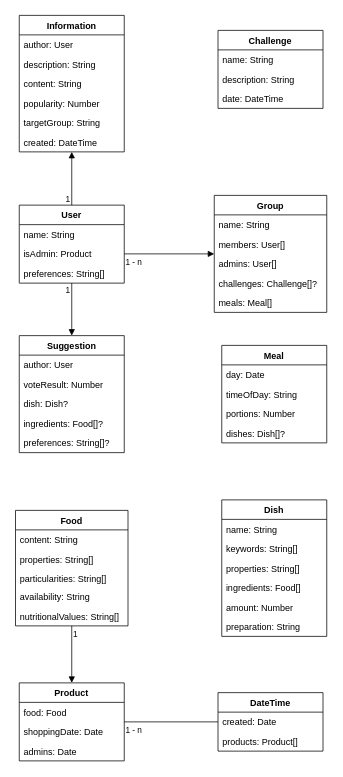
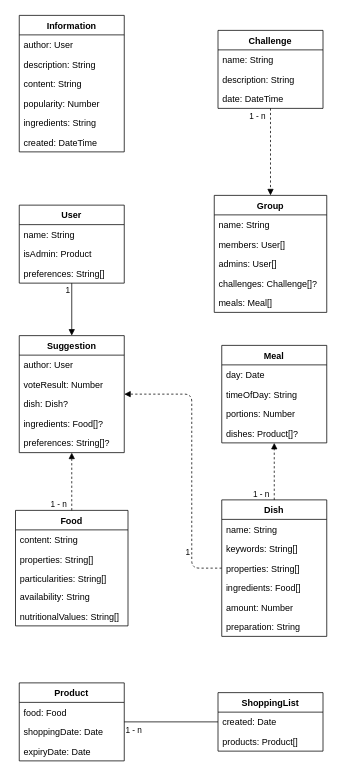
  <mxCell id="0" />
  <mxCell id="1" parent="0" />
  <mxCell id="2" value="Group" style="swimlane;fontStyle=1;childLayout=stackLayout;horizontal=1;startSize=26;fillColor=none;horizontalStack=0;resizeParent=1;resizeParentMax=0;resizeLast=0;collapsible=1;marginBottom=0;fontSize=12;align=center;" vertex="1" parent="1"><mxGeometry x="285" y="260" width="150" height="156" as="geometry" /></mxCell>
  <mxCell id="3" value="name: String" style="text;strokeColor=none;fillColor=none;align=left;verticalAlign=top;spacingLeft=4;spacingRight=4;overflow=hidden;rotatable=0;points=[[0,0.5],[1,0.5]];portConstraint=eastwest;" vertex="1" parent="2"><mxGeometry y="26" width="150" height="26" as="geometry" /></mxCell>
  <mxCell id="4" value="members: User[]" style="text;strokeColor=none;fillColor=none;align=left;verticalAlign=top;spacingLeft=4;spacingRight=4;overflow=hidden;rotatable=0;points=[[0,0.5],[1,0.5]];portConstraint=eastwest;fontSize=12;" vertex="1" parent="2"><mxGeometry y="52" width="150" height="26" as="geometry" /></mxCell>
  <mxCell id="5" value="admins: User[]" style="text;strokeColor=none;fillColor=none;align=left;verticalAlign=top;spacingLeft=4;spacingRight=4;overflow=hidden;rotatable=0;points=[[0,0.5],[1,0.5]];portConstraint=eastwest;" vertex="1" parent="2"><mxGeometry y="78" width="150" height="26" as="geometry" /></mxCell>
  <mxCell id="6" value="challenges: Challenge[]?" style="text;strokeColor=none;fillColor=none;align=left;verticalAlign=top;spacingLeft=4;spacingRight=4;overflow=hidden;rotatable=0;points=[[0,0.5],[1,0.5]];portConstraint=eastwest;fontSize=12;" vertex="1" parent="2"><mxGeometry y="104" width="150" height="26" as="geometry" /></mxCell>
  <mxCell id="7" value="meals: Meal[]" style="text;strokeColor=none;fillColor=none;align=left;verticalAlign=top;spacingLeft=4;spacingRight=4;overflow=hidden;rotatable=0;points=[[0,0.5],[1,0.5]];portConstraint=eastwest;" vertex="1" parent="2"><mxGeometry y="130" width="150" height="26" as="geometry" /></mxCell>
  <mxCell id="8" value="User" style="swimlane;fontStyle=1;childLayout=stackLayout;horizontal=1;startSize=26;fillColor=none;horizontalStack=0;resizeParent=1;resizeParentMax=0;resizeLast=0;collapsible=1;marginBottom=0;fontSize=12;align=center;" vertex="1" parent="1"><mxGeometry x="25" y="273" width="140" height="104" as="geometry" /></mxCell>
  <mxCell id="9" value="name: String" style="text;strokeColor=none;fillColor=none;align=left;verticalAlign=top;spacingLeft=4;spacingRight=4;overflow=hidden;rotatable=0;points=[[0,0.5],[1,0.5]];portConstraint=eastwest;" vertex="1" parent="8"><mxGeometry y="26" width="140" height="26" as="geometry" /></mxCell>
  <mxCell id="10" value="isAdmin: Product" style="text;strokeColor=none;fillColor=none;align=left;verticalAlign=top;spacingLeft=4;spacingRight=4;overflow=hidden;rotatable=0;points=[[0,0.5],[1,0.5]];portConstraint=eastwest;fontSize=12;" vertex="1" parent="8"><mxGeometry y="52" width="140" height="26" as="geometry" /></mxCell>
  <mxCell id="11" value="preferences: String[]" style="text;strokeColor=none;fillColor=none;align=left;verticalAlign=top;spacingLeft=4;spacingRight=4;overflow=hidden;rotatable=0;points=[[0,0.5],[1,0.5]];portConstraint=eastwest;" vertex="1" parent="8"><mxGeometry y="78" width="140" height="26" as="geometry" /></mxCell>
  <mxCell id="12" value="Information" style="swimlane;fontStyle=1;childLayout=stackLayout;horizontal=1;startSize=26;fillColor=none;horizontalStack=0;resizeParent=1;resizeParentMax=0;resizeLast=0;collapsible=1;marginBottom=0;fontSize=12;align=center;" vertex="1" parent="1"><mxGeometry x="25" y="20" width="140" height="182" as="geometry" /></mxCell>
  <mxCell id="13" value="author: User" style="text;strokeColor=none;fillColor=none;align=left;verticalAlign=top;spacingLeft=4;spacingRight=4;overflow=hidden;rotatable=0;points=[[0,0.5],[1,0.5]];portConstraint=eastwest;" vertex="1" parent="12"><mxGeometry y="26" width="140" height="26" as="geometry" /></mxCell>
  <mxCell id="14" value="description: String" style="text;strokeColor=none;fillColor=none;align=left;verticalAlign=top;spacingLeft=4;spacingRight=4;overflow=hidden;rotatable=0;points=[[0,0.5],[1,0.5]];portConstraint=eastwest;fontSize=12;" vertex="1" parent="12"><mxGeometry y="52" width="140" height="26" as="geometry" /></mxCell>
  <mxCell id="15" value="content: String" style="text;strokeColor=none;fillColor=none;align=left;verticalAlign=top;spacingLeft=4;spacingRight=4;overflow=hidden;rotatable=0;points=[[0,0.5],[1,0.5]];portConstraint=eastwest;" vertex="1" parent="12"><mxGeometry y="78" width="140" height="26" as="geometry" /></mxCell>
  <mxCell id="16" value="popularity: Number" style="text;strokeColor=none;fillColor=none;align=left;verticalAlign=top;spacingLeft=4;spacingRight=4;overflow=hidden;rotatable=0;points=[[0,0.5],[1,0.5]];portConstraint=eastwest;" vertex="1" parent="12"><mxGeometry y="104" width="140" height="26" as="geometry" /></mxCell>
- <mxCell id="17" value="targetGroup: String" style="text;strokeColor=none;fillColor=none;align=left;verticalAlign=top;spacingLeft=4;spacingRight=4;overflow=hidden;rotatable=0;points=[[0,0.5],[1,0.5]];portConstraint=eastwest;fontSize=12;" vertex="1" parent="12"><mxGeometry y="130" width="140" height="26" as="geometry" /></mxCell>
+ <mxCell id="17" value="ingredients: String" style="text;strokeColor=none;fillColor=none;align=left;verticalAlign=top;spacingLeft=4;spacingRight=4;overflow=hidden;rotatable=0;points=[[0,0.5],[1,0.5]];portConstraint=eastwest;fontSize=12;" vertex="1" parent="12"><mxGeometry y="130" width="140" height="26" as="geometry" /></mxCell>
  <mxCell id="18" value="created: DateTime" style="text;strokeColor=none;fillColor=none;align=left;verticalAlign=top;spacingLeft=4;spacingRight=4;overflow=hidden;rotatable=0;points=[[0,0.5],[1,0.5]];portConstraint=eastwest;fontSize=12;" vertex="1" parent="12"><mxGeometry y="156" width="140" height="26" as="geometry" /></mxCell>
  <mxCell id="19" value="Suggestion" style="swimlane;fontStyle=1;childLayout=stackLayout;horizontal=1;startSize=26;fillColor=none;horizontalStack=0;resizeParent=1;resizeParentMax=0;resizeLast=0;collapsible=1;marginBottom=0;fontSize=12;align=center;" vertex="1" parent="1"><mxGeometry x="25" y="447" width="140" height="156" as="geometry" /></mxCell>
  <mxCell id="20" value="author: User" style="text;strokeColor=none;fillColor=none;align=left;verticalAlign=top;spacingLeft=4;spacingRight=4;overflow=hidden;rotatable=0;points=[[0,0.5],[1,0.5]];portConstraint=eastwest;" vertex="1" parent="19"><mxGeometry y="26" width="140" height="26" as="geometry" /></mxCell>
  <mxCell id="21" value="voteResult: Number" style="text;strokeColor=none;fillColor=none;align=left;verticalAlign=top;spacingLeft=4;spacingRight=4;overflow=hidden;rotatable=0;points=[[0,0.5],[1,0.5]];portConstraint=eastwest;fontSize=12;" vertex="1" parent="19"><mxGeometry y="52" width="140" height="26" as="geometry" /></mxCell>
  <mxCell id="22" value="dish: Dish?" style="text;strokeColor=none;fillColor=none;align=left;verticalAlign=top;spacingLeft=4;spacingRight=4;overflow=hidden;rotatable=0;points=[[0,0.5],[1,0.5]];portConstraint=eastwest;" vertex="1" parent="19"><mxGeometry y="78" width="140" height="26" as="geometry" /></mxCell>
  <mxCell id="23" value="ingredients: Food[]?" style="text;strokeColor=none;fillColor=none;align=left;verticalAlign=top;spacingLeft=4;spacingRight=4;overflow=hidden;rotatable=0;points=[[0,0.5],[1,0.5]];portConstraint=eastwest;fontSize=12;" vertex="1" parent="19"><mxGeometry y="104" width="140" height="26" as="geometry" /></mxCell>
  <mxCell id="24" value="preferences: String[]?" style="text;strokeColor=none;fillColor=none;align=left;verticalAlign=top;spacingLeft=4;spacingRight=4;overflow=hidden;rotatable=0;points=[[0,0.5],[1,0.5]];portConstraint=eastwest;fontSize=12;" vertex="1" parent="19"><mxGeometry y="130" width="140" height="26" as="geometry" /></mxCell>
  <mxCell id="25" value="Meal" style="swimlane;fontStyle=1;childLayout=stackLayout;horizontal=1;startSize=26;fillColor=none;horizontalStack=0;resizeParent=1;resizeParentMax=0;resizeLast=0;collapsible=1;marginBottom=0;fontSize=12;align=center;" vertex="1" parent="1"><mxGeometry x="295" y="460" width="140" height="130" as="geometry" /></mxCell>
  <mxCell id="26" value="day: Date" style="text;strokeColor=none;fillColor=none;align=left;verticalAlign=top;spacingLeft=4;spacingRight=4;overflow=hidden;rotatable=0;points=[[0,0.5],[1,0.5]];portConstraint=eastwest;" vertex="1" parent="25"><mxGeometry y="26" width="140" height="26" as="geometry" /></mxCell>
  <mxCell id="27" value="timeOfDay: String" style="text;strokeColor=none;fillColor=none;align=left;verticalAlign=top;spacingLeft=4;spacingRight=4;overflow=hidden;rotatable=0;points=[[0,0.5],[1,0.5]];portConstraint=eastwest;fontSize=12;" vertex="1" parent="25"><mxGeometry y="52" width="140" height="26" as="geometry" /></mxCell>
  <mxCell id="28" value="portions: Number" style="text;strokeColor=none;fillColor=none;align=left;verticalAlign=top;spacingLeft=4;spacingRight=4;overflow=hidden;rotatable=0;points=[[0,0.5],[1,0.5]];portConstraint=eastwest;" vertex="1" parent="25"><mxGeometry y="78" width="140" height="26" as="geometry" /></mxCell>
- <mxCell id="29" value="dishes: Dish[]?" style="text;strokeColor=none;fillColor=none;align=left;verticalAlign=top;spacingLeft=4;spacingRight=4;overflow=hidden;rotatable=0;points=[[0,0.5],[1,0.5]];portConstraint=eastwest;fontSize=12;" vertex="1" parent="25"><mxGeometry y="104" width="140" height="26" as="geometry" /></mxCell>
+ <mxCell id="29" value="dishes: Product[]?" style="text;strokeColor=none;fillColor=none;align=left;verticalAlign=top;spacingLeft=4;spacingRight=4;overflow=hidden;rotatable=0;points=[[0,0.5],[1,0.5]];portConstraint=eastwest;fontSize=12;" vertex="1" parent="25"><mxGeometry y="104" width="140" height="26" as="geometry" /></mxCell>
  <mxCell id="30" value="Food" style="swimlane;fontStyle=1;childLayout=stackLayout;horizontal=1;startSize=26;fillColor=none;horizontalStack=0;resizeParent=1;resizeParentMax=0;resizeLast=0;collapsible=1;marginBottom=0;fontSize=12;align=center;" vertex="1" parent="1"><mxGeometry x="20" y="680" width="150" height="154" as="geometry" /></mxCell>
  <mxCell id="31" value="content: String" style="text;strokeColor=none;fillColor=none;align=left;verticalAlign=top;spacingLeft=4;spacingRight=4;overflow=hidden;rotatable=0;points=[[0,0.5],[1,0.5]];portConstraint=eastwest;" vertex="1" parent="30"><mxGeometry y="26" width="150" height="26" as="geometry" /></mxCell>
  <mxCell id="32" value="properties: String[]" style="text;strokeColor=none;fillColor=none;align=left;verticalAlign=top;spacingLeft=4;spacingRight=4;overflow=hidden;rotatable=0;points=[[0,0.5],[1,0.5]];portConstraint=eastwest;fontSize=12;" vertex="1" parent="30"><mxGeometry y="52" width="150" height="26" as="geometry" /></mxCell>
  <mxCell id="33" value="particularities: String[]" style="text;strokeColor=none;fillColor=none;align=left;verticalAlign=top;spacingLeft=4;spacingRight=4;overflow=hidden;rotatable=0;points=[[0,0.5],[1,0.5]];portConstraint=eastwest;" vertex="1" parent="30"><mxGeometry y="78" width="150" height="24" as="geometry" /></mxCell>
  <mxCell id="34" value="availability: String" style="text;strokeColor=none;fillColor=none;align=left;verticalAlign=top;spacingLeft=4;spacingRight=4;overflow=hidden;rotatable=0;points=[[0,0.5],[1,0.5]];portConstraint=eastwest;fontSize=12;" vertex="1" parent="30"><mxGeometry y="102" width="150" height="26" as="geometry" /></mxCell>
  <mxCell id="35" value="nutritionalValues: String[]" style="text;strokeColor=none;fillColor=none;align=left;verticalAlign=top;spacingLeft=4;spacingRight=4;overflow=hidden;rotatable=0;points=[[0,0.5],[1,0.5]];portConstraint=eastwest;fontSize=12;" vertex="1" parent="30"><mxGeometry y="128" width="150" height="26" as="geometry" /></mxCell>
  <mxCell id="36" value="Dish" style="swimlane;fontStyle=1;childLayout=stackLayout;horizontal=1;startSize=26;fillColor=none;horizontalStack=0;resizeParent=1;resizeParentMax=0;resizeLast=0;collapsible=1;marginBottom=0;fontSize=12;align=center;" vertex="1" parent="1"><mxGeometry x="295" y="666" width="140" height="182" as="geometry" /></mxCell>
  <mxCell id="37" value="name: String" style="text;strokeColor=none;fillColor=none;align=left;verticalAlign=top;spacingLeft=4;spacingRight=4;overflow=hidden;rotatable=0;points=[[0,0.5],[1,0.5]];portConstraint=eastwest;" vertex="1" parent="36"><mxGeometry y="26" width="140" height="26" as="geometry" /></mxCell>
  <mxCell id="38" value="keywords: String[]" style="text;strokeColor=none;fillColor=none;align=left;verticalAlign=top;spacingLeft=4;spacingRight=4;overflow=hidden;rotatable=0;points=[[0,0.5],[1,0.5]];portConstraint=eastwest;fontSize=12;" vertex="1" parent="36"><mxGeometry y="52" width="140" height="26" as="geometry" /></mxCell>
  <mxCell id="39" value="properties: String[]" style="text;strokeColor=none;fillColor=none;align=left;verticalAlign=top;spacingLeft=4;spacingRight=4;overflow=hidden;rotatable=0;points=[[0,0.5],[1,0.5]];portConstraint=eastwest;" vertex="1" parent="36"><mxGeometry y="78" width="140" height="26" as="geometry" /></mxCell>
  <mxCell id="40" value="ingredients: Food[]" style="text;strokeColor=none;fillColor=none;align=left;verticalAlign=top;spacingLeft=4;spacingRight=4;overflow=hidden;rotatable=0;points=[[0,0.5],[1,0.5]];portConstraint=eastwest;fontSize=12;" vertex="1" parent="36"><mxGeometry y="104" width="140" height="26" as="geometry" /></mxCell>
  <mxCell id="41" value="amount: Number" style="text;strokeColor=none;fillColor=none;align=left;verticalAlign=top;spacingLeft=4;spacingRight=4;overflow=hidden;rotatable=0;points=[[0,0.5],[1,0.5]];portConstraint=eastwest;fontSize=12;" vertex="1" parent="36"><mxGeometry y="130" width="140" height="26" as="geometry" /></mxCell>
  <mxCell id="42" value="preparation: String" style="text;strokeColor=none;fillColor=none;align=left;verticalAlign=top;spacingLeft=4;spacingRight=4;overflow=hidden;rotatable=0;points=[[0,0.5],[1,0.5]];portConstraint=eastwest;fontSize=12;" vertex="1" parent="36"><mxGeometry y="156" width="140" height="26" as="geometry" /></mxCell>
  <mxCell id="43" value="Product" style="swimlane;fontStyle=1;childLayout=stackLayout;horizontal=1;startSize=26;fillColor=none;horizontalStack=0;resizeParent=1;resizeParentMax=0;resizeLast=0;collapsible=1;marginBottom=0;fontSize=12;align=center;" vertex="1" parent="1"><mxGeometry x="25" y="910" width="140" height="104" as="geometry" /></mxCell>
  <mxCell id="44" value="food: Food" style="text;strokeColor=none;fillColor=none;align=left;verticalAlign=top;spacingLeft=4;spacingRight=4;overflow=hidden;rotatable=0;points=[[0,0.5],[1,0.5]];portConstraint=eastwest;" vertex="1" parent="43"><mxGeometry y="26" width="140" height="26" as="geometry" /></mxCell>
  <mxCell id="45" value="shoppingDate: Date" style="text;strokeColor=none;fillColor=none;align=left;verticalAlign=top;spacingLeft=4;spacingRight=4;overflow=hidden;rotatable=0;points=[[0,0.5],[1,0.5]];portConstraint=eastwest;fontSize=12;" vertex="1" parent="43"><mxGeometry y="52" width="140" height="26" as="geometry" /></mxCell>
- <mxCell id="46" value="admins: Date" style="text;strokeColor=none;fillColor=none;align=left;verticalAlign=top;spacingLeft=4;spacingRight=4;overflow=hidden;rotatable=0;points=[[0,0.5],[1,0.5]];portConstraint=eastwest;" vertex="1" parent="43"><mxGeometry y="78" width="140" height="26" as="geometry" /></mxCell>
- <mxCell id="47" value="DateTime" style="swimlane;fontStyle=1;childLayout=stackLayout;horizontal=1;startSize=26;fillColor=none;horizontalStack=0;resizeParent=1;resizeParentMax=0;resizeLast=0;collapsible=1;marginBottom=0;fontSize=12;align=center;" vertex="1" parent="1"><mxGeometry x="290" y="923" width="140" height="78" as="geometry" /></mxCell>
+ <mxCell id="46" value="expiryDate: Date" style="text;strokeColor=none;fillColor=none;align=left;verticalAlign=top;spacingLeft=4;spacingRight=4;overflow=hidden;rotatable=0;points=[[0,0.5],[1,0.5]];portConstraint=eastwest;" vertex="1" parent="43"><mxGeometry y="78" width="140" height="26" as="geometry" /></mxCell>
+ <mxCell id="47" value="ShoppingList" style="swimlane;fontStyle=1;childLayout=stackLayout;horizontal=1;startSize=26;fillColor=none;horizontalStack=0;resizeParent=1;resizeParentMax=0;resizeLast=0;collapsible=1;marginBottom=0;fontSize=12;align=center;" vertex="1" parent="1"><mxGeometry x="290" y="923" width="140" height="78" as="geometry" /></mxCell>
  <mxCell id="48" value="created: Date" style="text;strokeColor=none;fillColor=none;align=left;verticalAlign=top;spacingLeft=4;spacingRight=4;overflow=hidden;rotatable=0;points=[[0,0.5],[1,0.5]];portConstraint=eastwest;" vertex="1" parent="47"><mxGeometry y="26" width="140" height="26" as="geometry" /></mxCell>
  <mxCell id="49" value="products: Product[]" style="text;strokeColor=none;fillColor=none;align=left;verticalAlign=top;spacingLeft=4;spacingRight=4;overflow=hidden;rotatable=0;points=[[0,0.5],[1,0.5]];portConstraint=eastwest;fontSize=12;" vertex="1" parent="47"><mxGeometry y="52" width="140" height="26" as="geometry" /></mxCell>
- <mxCell id="50" value="" style="endArrow=block;endFill=1;html=1;edgeStyle=orthogonalEdgeStyle;align=left;verticalAlign=top;fontSize=12;" edge="1" parent="1" source="8" target="12"><mxGeometry x="-1" relative="1" as="geometry"><mxPoint x="175" y="230" as="sourcePoint" /><mxPoint x="95" y="20" as="targetPoint" /></mxGeometry></mxCell>
- <mxCell id="51" value="1" style="edgeLabel;resizable=0;html=1;align=left;verticalAlign=bottom;" connectable="0" vertex="1" parent="50"><mxGeometry x="-1" relative="1" as="geometry"><mxPoint x="-10" as="offset" /></mxGeometry></mxCell>
- <mxCell id="52" value="" style="endArrow=block;endFill=1;html=1;edgeStyle=orthogonalEdgeStyle;align=left;verticalAlign=top;fontSize=12;exitX=1;exitY=0.5;exitDx=0;exitDy=0;" edge="1" parent="1" source="10" target="2"><mxGeometry x="-1" relative="1" as="geometry"><mxPoint x="245" y="260" as="sourcePoint" /><mxPoint x="245" y="189" as="targetPoint" /></mxGeometry></mxCell>
- <mxCell id="53" value="1 - n" style="edgeLabel;resizable=0;html=1;align=left;verticalAlign=bottom;" connectable="0" vertex="1" parent="52"><mxGeometry x="-1" relative="1" as="geometry"><mxPoint y="19" as="offset" /></mxGeometry></mxCell>
  <mxCell id="54" value="" style="endArrow=block;endFill=1;html=1;edgeStyle=orthogonalEdgeStyle;align=left;verticalAlign=top;fontSize=12;entryX=0.5;entryY=0;entryDx=0;entryDy=0;" edge="1" parent="1" source="8" target="19"><mxGeometry x="-1" relative="1" as="geometry"><mxPoint x="95" y="420" as="sourcePoint" /><mxPoint x="105" y="212" as="targetPoint" /></mxGeometry></mxCell>
  <mxCell id="55" value="1" style="edgeLabel;resizable=0;html=1;align=left;verticalAlign=bottom;" connectable="0" vertex="1" parent="54"><mxGeometry x="-1" relative="1" as="geometry"><mxPoint x="-10" y="17" as="offset" /></mxGeometry></mxCell>
+ <mxCell id="56" value="" style="endArrow=block;endFill=1;html=1;edgeStyle=orthogonalEdgeStyle;align=left;verticalAlign=top;fontSize=12;dashed=1;" edge="1" parent="1" source="30" target="19"><mxGeometry x="-1" relative="1" as="geometry"><mxPoint x="95" y="690" as="sourcePoint" /><mxPoint x="205" y="603" as="targetPoint" /></mxGeometry></mxCell>
+ <mxCell id="57" value="1 - n" style="edgeLabel;resizable=0;html=1;align=left;verticalAlign=bottom;" connectable="0" vertex="1" parent="56"><mxGeometry x="-1" relative="1" as="geometry"><mxPoint x="-30" as="offset" /></mxGeometry></mxCell>
+ <mxCell id="58" value="" style="endArrow=block;endFill=1;html=1;edgeStyle=orthogonalEdgeStyle;align=left;verticalAlign=top;fontSize=12;dashed=1;" edge="1" parent="1" source="36" target="25"><mxGeometry x="-1" relative="1" as="geometry"><mxPoint x="364.71" y="680" as="sourcePoint" /><mxPoint x="364.71" y="603" as="targetPoint" /></mxGeometry></mxCell>
+ <mxCell id="59" value="1 - n" style="edgeLabel;resizable=0;html=1;align=left;verticalAlign=bottom;" connectable="0" vertex="1" parent="58"><mxGeometry x="-1" relative="1" as="geometry"><mxPoint x="-30" as="offset" /></mxGeometry></mxCell>
+ <mxCell id="60" value="" style="endArrow=block;endFill=1;html=1;edgeStyle=orthogonalEdgeStyle;align=left;verticalAlign=top;fontSize=12;dashed=1;" edge="1" parent="1" source="36" target="19"><mxGeometry x="-1" relative="1" as="geometry"><mxPoint x="255" y="570" as="sourcePoint" /><mxPoint x="255" y="647" as="targetPoint" /><Array as="points"><mxPoint x="255" y="757" /><mxPoint x="255" y="525" /></Array></mxGeometry></mxCell>
+ <mxCell id="61" value="1" style="edgeLabel;resizable=0;html=1;align=left;verticalAlign=bottom;" connectable="0" vertex="1" parent="60"><mxGeometry x="-1" relative="1" as="geometry"><mxPoint x="-50" y="-13" as="offset" /></mxGeometry></mxCell>
  <mxCell id="62" value="Challenge" style="swimlane;fontStyle=1;childLayout=stackLayout;horizontal=1;startSize=26;fillColor=none;horizontalStack=0;resizeParent=1;resizeParentMax=0;resizeLast=0;collapsible=1;marginBottom=0;fontSize=12;align=center;" vertex="1" parent="1"><mxGeometry x="290" y="40" width="140" height="104" as="geometry" /></mxCell>
  <mxCell id="63" value="name: String" style="text;strokeColor=none;fillColor=none;align=left;verticalAlign=top;spacingLeft=4;spacingRight=4;overflow=hidden;rotatable=0;points=[[0,0.5],[1,0.5]];portConstraint=eastwest;" vertex="1" parent="62"><mxGeometry y="26" width="140" height="26" as="geometry" /></mxCell>
  <mxCell id="64" value="description: String" style="text;strokeColor=none;fillColor=none;align=left;verticalAlign=top;spacingLeft=4;spacingRight=4;overflow=hidden;rotatable=0;points=[[0,0.5],[1,0.5]];portConstraint=eastwest;fontSize=12;" vertex="1" parent="62"><mxGeometry y="52" width="140" height="26" as="geometry" /></mxCell>
  <mxCell id="65" value="date: DateTime" style="text;strokeColor=none;fillColor=none;align=left;verticalAlign=top;spacingLeft=4;spacingRight=4;overflow=hidden;rotatable=0;points=[[0,0.5],[1,0.5]];portConstraint=eastwest;" vertex="1" parent="62"><mxGeometry y="78" width="140" height="26" as="geometry" /></mxCell>
- <mxCell id="68" value="" style="endArrow=block;endFill=1;html=1;edgeStyle=orthogonalEdgeStyle;align=left;verticalAlign=top;fontSize=12;" edge="1" parent="1" source="30" target="43"><mxGeometry x="-1" relative="1" as="geometry"><mxPoint x="145" y="890" as="sourcePoint" /><mxPoint x="270" y="890" as="targetPoint" /></mxGeometry></mxCell>
- <mxCell id="69" value="1" style="edgeLabel;resizable=0;html=1;align=left;verticalAlign=bottom;" connectable="0" vertex="1" parent="68"><mxGeometry x="-1" relative="1" as="geometry"><mxPoint y="19" as="offset" /></mxGeometry></mxCell>
+ <mxCell id="66" value="" style="endArrow=block;endFill=1;html=1;edgeStyle=orthogonalEdgeStyle;align=left;verticalAlign=top;fontSize=12;dashed=1;" edge="1" parent="1" source="62" target="2"><mxGeometry x="-1" relative="1" as="geometry"><mxPoint x="359.66" y="160" as="sourcePoint" /><mxPoint x="359.66" y="237" as="targetPoint" /></mxGeometry></mxCell>
+ <mxCell id="67" value="1 - n" style="edgeLabel;resizable=0;html=1;align=left;verticalAlign=bottom;" connectable="0" vertex="1" parent="66"><mxGeometry x="-1" relative="1" as="geometry"><mxPoint x="-30" y="19" as="offset" /></mxGeometry></mxCell>
  <mxCell id="70" value="" style="endArrow=none;endFill=1;html=1;edgeStyle=orthogonalEdgeStyle;align=left;verticalAlign=top;fontSize=12;" edge="1" parent="1" source="43" target="47"><mxGeometry x="-1" relative="1" as="geometry"><mxPoint x="105" y="844" as="sourcePoint" /><mxPoint x="105" y="920" as="targetPoint" /></mxGeometry></mxCell>
  <mxCell id="71" value="1 - n" style="edgeLabel;resizable=0;html=1;align=left;verticalAlign=bottom;" connectable="0" vertex="1" parent="70"><mxGeometry x="-1" relative="1" as="geometry"><mxPoint y="19" as="offset" /></mxGeometry></mxCell>
